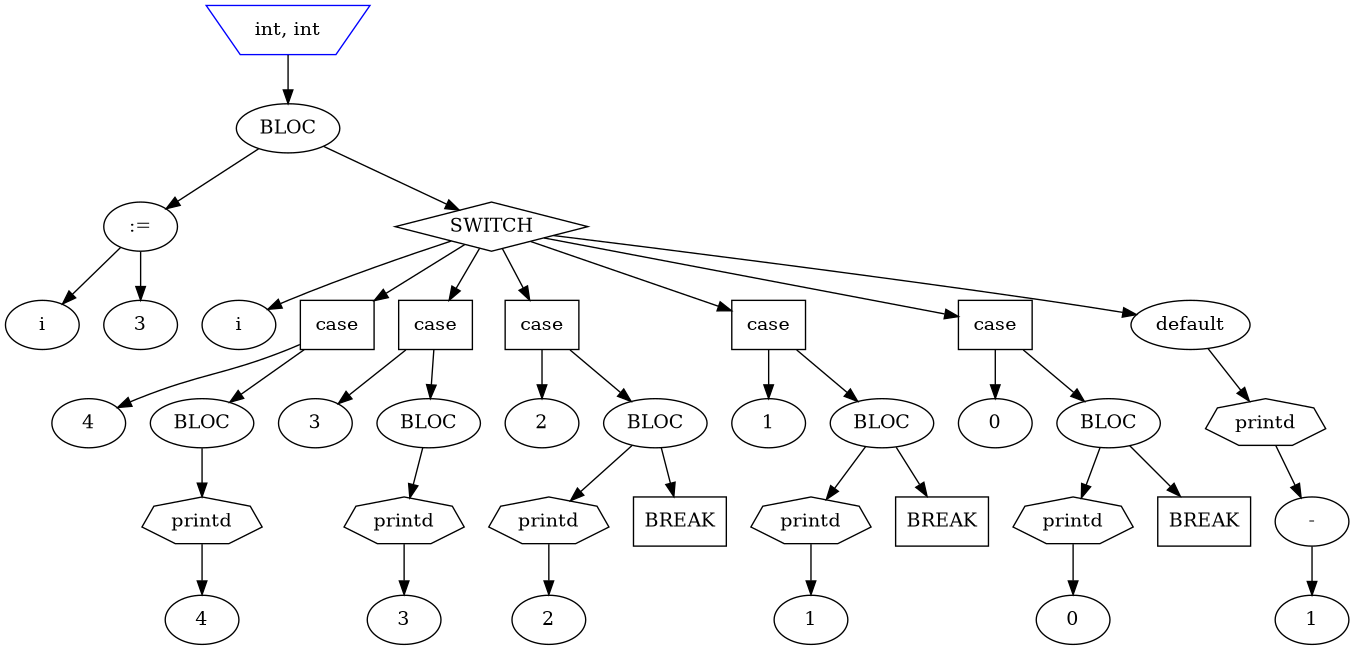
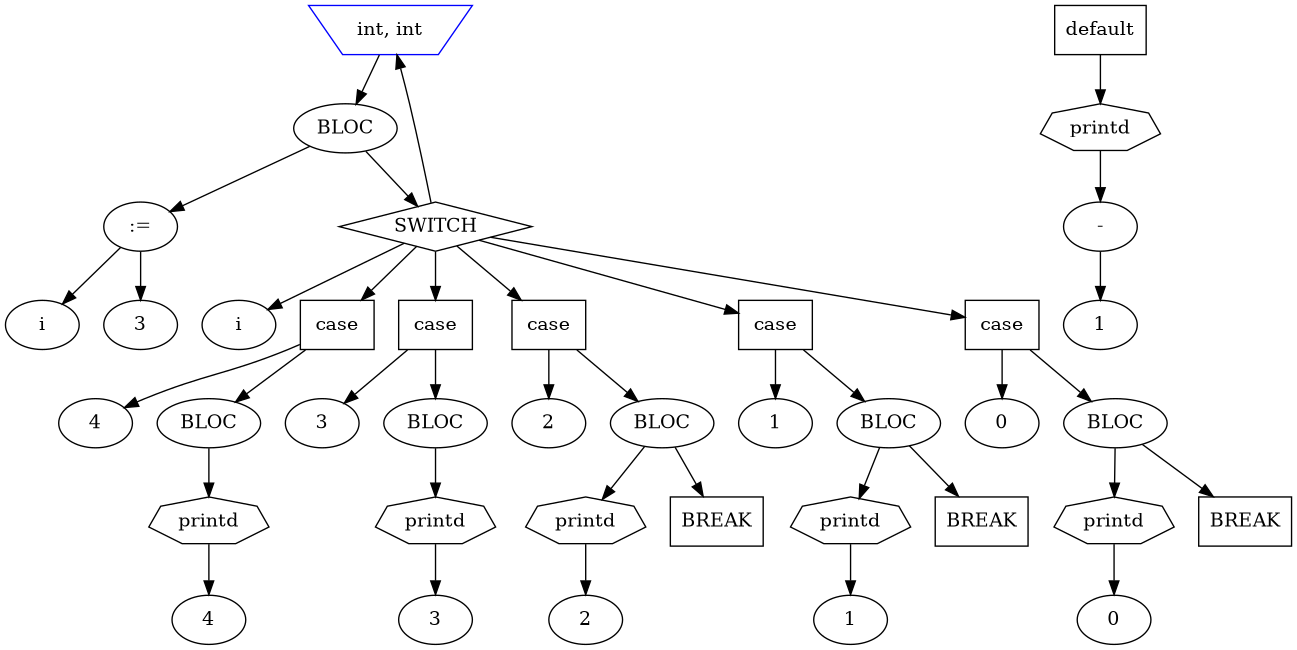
  digraph {
    node [shape=ellipse]
    n1 [color=blue label="int, int" shape=invtrapezium]
    n2 [label=BLOC]
    n3 [label=":="]
    n4 [label=SWITCH shape=diamond]
    n5 [label=i]
    n6 [label=3]
    n7 [label=i]
    n8 [label=case shape=box]
    n9 [label=case shape=box]
    n10 [label=case shape=box]
    n11 [label=case shape=box]
    n12 [label=case shape=box]
-   n13 [label=default]
+   n13 [label=default shape=box]
    n14 [label=4]
    n15 [label=BLOC]
    n16 [label=3]
    n17 [label=BLOC]
    n18 [label=2]
    n19 [label=BLOC]
    n20 [label=1]
    n21 [label=BLOC]
    n22 [label=0]
    n23 [label=BLOC]
    n24 [label=printd shape=septagon]
    n25 [label=printd shape=septagon]
    n26 [label=4]
    n27 [label=printd shape=septagon]
    n28 [label=3]
    n29 [label=printd shape=septagon]
    n30 [label=BREAK shape=box]
    n31 [label=2]
    n32 [label=printd shape=septagon]
    n33 [label=BREAK shape=box]
    n34 [label=1]
    n35 [label=printd shape=septagon]
    n36 [label=BREAK shape=box]
    n37 [label=0]
    n38 [label="-"]
    n39 [label=1]
    n1 -> n2
    n2 -> n3
    n2 -> n4
    n3 -> n5
    n3 -> n6
    n4 -> n7
    n4 -> n8
    n4 -> n9
    n4 -> n10
    n4 -> n11
    n4 -> n12
-   n4 -> n13
+   n4 -> n1
    n8 -> n14
    n8 -> n15
    n9 -> n16
    n9 -> n17
    n10 -> n18
    n10 -> n19
    n11 -> n20
    n11 -> n21
    n12 -> n22
    n12 -> n23
    n13 -> n24
    n15 -> n25
    n17 -> n27
    n19 -> n29
    n19 -> n30
    n21 -> n32
    n21 -> n33
    n23 -> n35
    n23 -> n36
    n24 -> n38
    n25 -> n26
    n27 -> n28
    n29 -> n31
    n32 -> n34
    n35 -> n37
    n38 -> n39
  }
